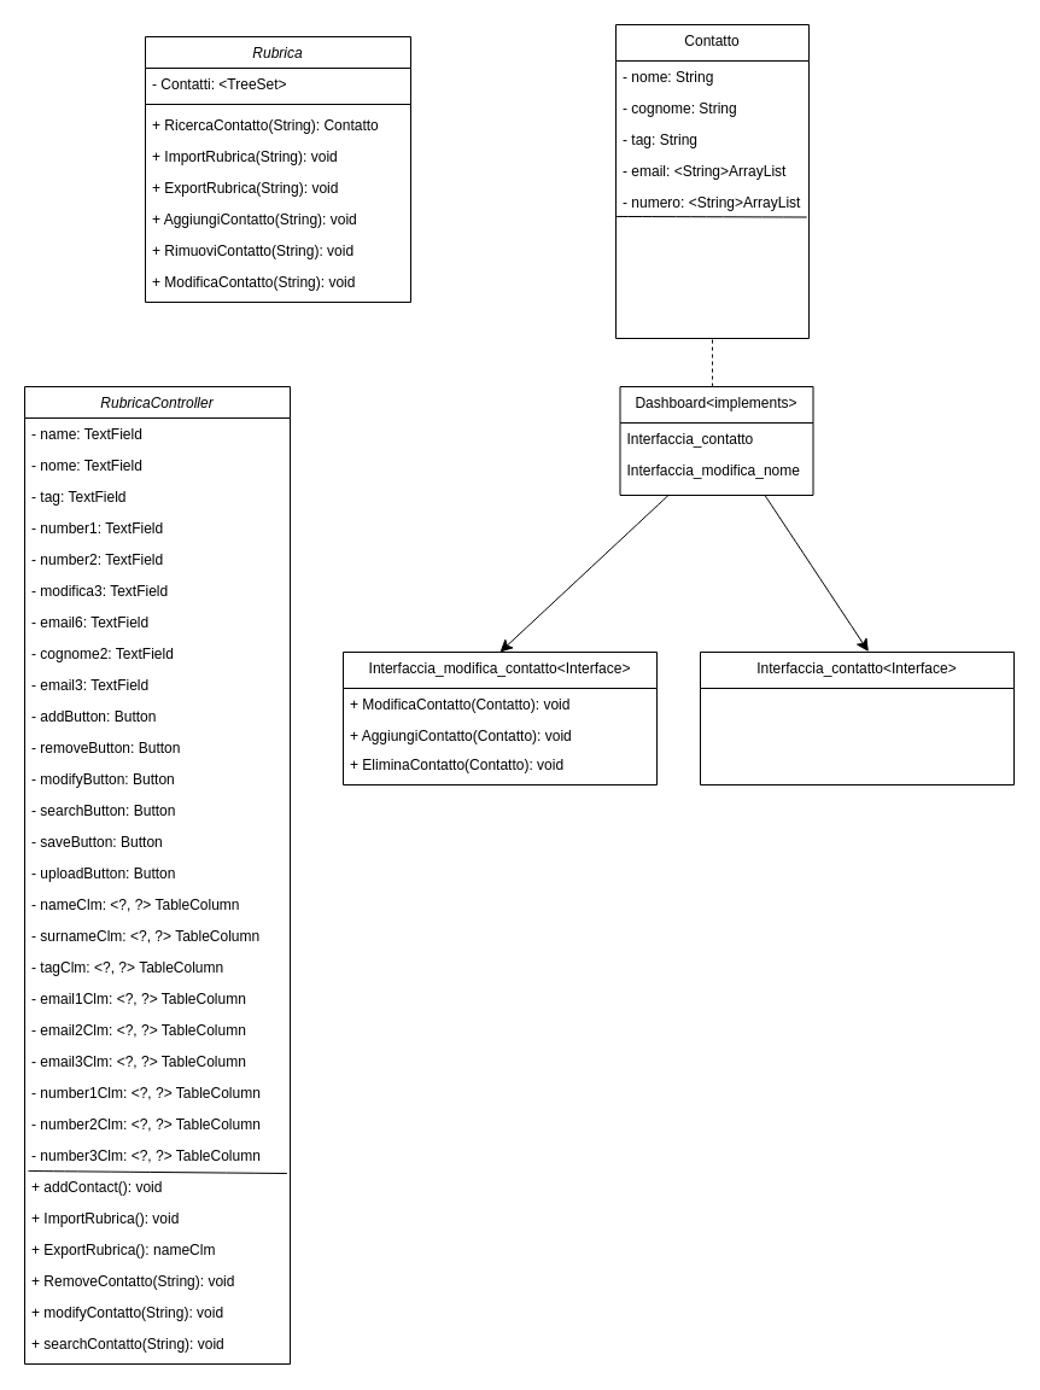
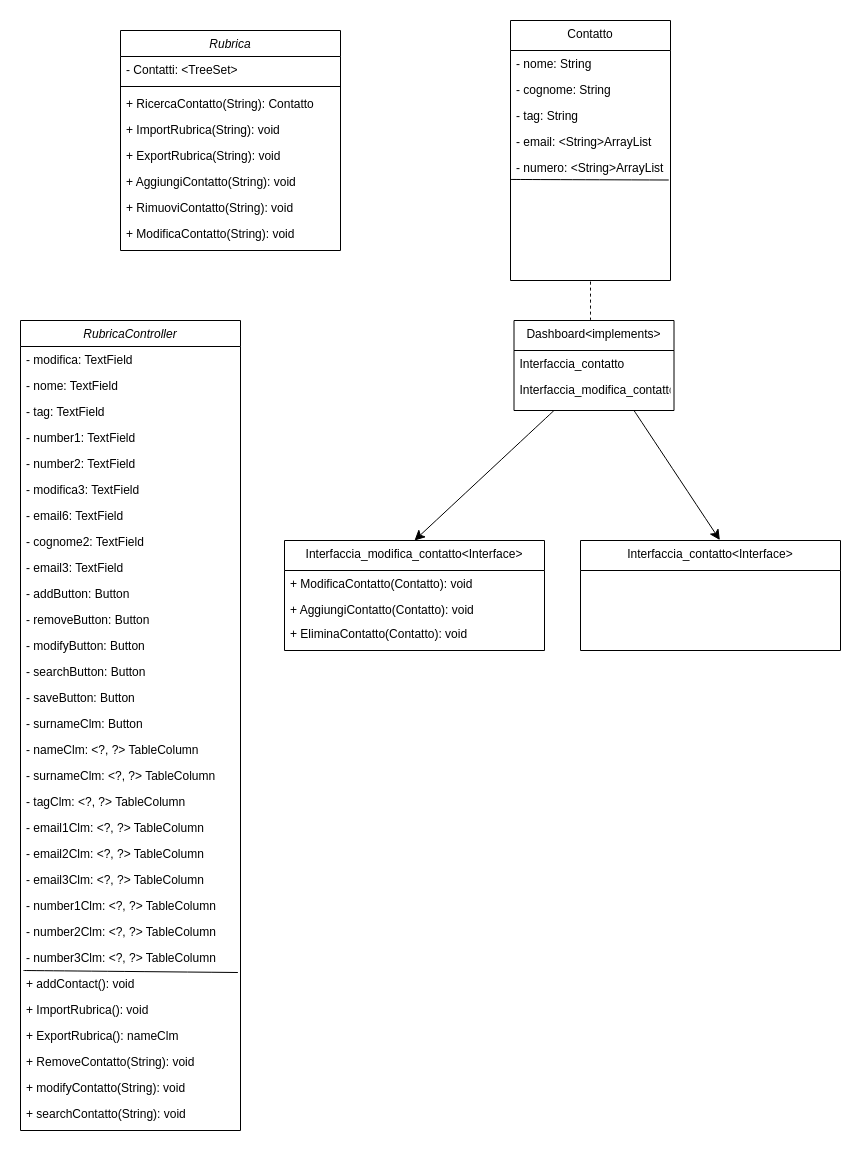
  <mxCell id="0" />
  <mxCell id="1" parent="0" />
  <mxCell id="2" value="Rubrica" style="swimlane;fontStyle=2;align=center;verticalAlign=top;childLayout=stackLayout;horizontal=1;startSize=26;horizontalStack=0;resizeParent=1;resizeLast=0;collapsible=1;marginBottom=0;rounded=0;shadow=0;strokeWidth=1;" parent="1" vertex="1"><mxGeometry x="120" y="30" width="220" height="220" as="geometry"><mxRectangle x="230" y="140" width="160" height="26" as="alternateBounds" /></mxGeometry></mxCell>
  <mxCell id="3" value="- Contatti: &lt;TreeSet&gt;" style="text;align=left;verticalAlign=top;spacingLeft=4;spacingRight=4;overflow=hidden;rotatable=0;points=[[0,0.5],[1,0.5]];portConstraint=eastwest;" parent="2" vertex="1"><mxGeometry y="26" width="220" height="26" as="geometry" /></mxCell>
  <mxCell id="4" value="" style="line;html=1;strokeWidth=1;align=left;verticalAlign=middle;spacingTop=-1;spacingLeft=3;spacingRight=3;rotatable=0;labelPosition=right;points=[];portConstraint=eastwest;" parent="2" vertex="1"><mxGeometry y="52" width="220" height="8" as="geometry" /></mxCell>
  <mxCell id="5" value="+ RicercaContatto(String): Contatto&#10;" style="text;align=left;verticalAlign=top;spacingLeft=4;spacingRight=4;overflow=hidden;rotatable=0;points=[[0,0.5],[1,0.5]];portConstraint=eastwest;" parent="2" vertex="1"><mxGeometry y="60" width="220" height="26" as="geometry" /></mxCell>
  <mxCell id="6" value="+ ImportRubrica(String): void" style="text;align=left;verticalAlign=top;spacingLeft=4;spacingRight=4;overflow=hidden;rotatable=0;points=[[0,0.5],[1,0.5]];portConstraint=eastwest;" vertex="1" parent="2"><mxGeometry y="86" width="220" height="26" as="geometry" /></mxCell>
  <mxCell id="7" value="+ ExportRubrica(String): void" style="text;align=left;verticalAlign=top;spacingLeft=4;spacingRight=4;overflow=hidden;rotatable=0;points=[[0,0.5],[1,0.5]];portConstraint=eastwest;" vertex="1" parent="2"><mxGeometry y="112" width="220" height="26" as="geometry" /></mxCell>
  <mxCell id="8" value="+ AggiungiContatto(String): void" style="text;align=left;verticalAlign=top;spacingLeft=4;spacingRight=4;overflow=hidden;rotatable=0;points=[[0,0.5],[1,0.5]];portConstraint=eastwest;" vertex="1" parent="2"><mxGeometry y="138" width="220" height="26" as="geometry" /></mxCell>
  <mxCell id="9" value="+ RimuoviContatto(String): void" style="text;align=left;verticalAlign=top;spacingLeft=4;spacingRight=4;overflow=hidden;rotatable=0;points=[[0,0.5],[1,0.5]];portConstraint=eastwest;" vertex="1" parent="2"><mxGeometry y="164" width="220" height="26" as="geometry" /></mxCell>
  <mxCell id="10" value="+ ModificaContatto(String): void" style="text;align=left;verticalAlign=top;spacingLeft=4;spacingRight=4;overflow=hidden;rotatable=0;points=[[0,0.5],[1,0.5]];portConstraint=eastwest;" vertex="1" parent="2"><mxGeometry y="190" width="220" height="26" as="geometry" /></mxCell>
  <mxCell id="11" value="Contatto" style="swimlane;fontStyle=0;align=center;verticalAlign=top;childLayout=stackLayout;horizontal=1;startSize=30;horizontalStack=0;resizeParent=1;resizeLast=0;collapsible=1;marginBottom=0;rounded=0;shadow=0;strokeWidth=1;" parent="1" vertex="1"><mxGeometry x="510" y="20" width="160" height="260" as="geometry"><mxRectangle x="550" y="140" width="160" height="26" as="alternateBounds" /></mxGeometry></mxCell>
  <mxCell id="12" value="- nome: String" style="text;align=left;verticalAlign=top;spacingLeft=4;spacingRight=4;overflow=hidden;rotatable=0;points=[[0,0.5],[1,0.5]];portConstraint=eastwest;" parent="11" vertex="1"><mxGeometry y="30" width="160" height="26" as="geometry" /></mxCell>
  <mxCell id="13" value="- cognome: String" style="text;align=left;verticalAlign=top;spacingLeft=4;spacingRight=4;overflow=hidden;rotatable=0;points=[[0,0.5],[1,0.5]];portConstraint=eastwest;rounded=0;shadow=0;html=0;" parent="11" vertex="1"><mxGeometry y="56" width="160" height="26" as="geometry" /></mxCell>
  <mxCell id="14" value="- tag: String" style="text;align=left;verticalAlign=top;spacingLeft=4;spacingRight=4;overflow=hidden;rotatable=0;points=[[0,0.5],[1,0.5]];portConstraint=eastwest;rounded=0;shadow=0;html=0;" parent="11" vertex="1"><mxGeometry y="82" width="160" height="26" as="geometry" /></mxCell>
  <mxCell id="15" value="- email: &lt;String&gt;ArrayList" style="text;align=left;verticalAlign=top;spacingLeft=4;spacingRight=4;overflow=hidden;rotatable=0;points=[[0,0.5],[1,0.5]];portConstraint=eastwest;rounded=0;shadow=0;html=0;" parent="11" vertex="1"><mxGeometry y="108" width="160" height="26" as="geometry" /></mxCell>
  <mxCell id="16" value="- numero: &lt;String&gt;ArrayList" style="text;align=left;verticalAlign=top;spacingLeft=4;spacingRight=4;overflow=hidden;rotatable=0;points=[[0,0.5],[1,0.5]];portConstraint=eastwest;rounded=0;shadow=0;html=0;" parent="11" vertex="1"><mxGeometry y="134" width="160" height="26" as="geometry" /></mxCell>
  <mxCell id="17" value="" style="endArrow=none;html=1;rounded=0;fontSize=12;startSize=8;endSize=8;curved=1;exitX=0;exitY=0.96;exitDx=0;exitDy=0;exitPerimeter=0;entryX=0.989;entryY=0.981;entryDx=0;entryDy=0;entryPerimeter=0;" edge="1" parent="11" source="16" target="16"><mxGeometry width="50" height="50" relative="1" as="geometry"><mxPoint x="30" y="160" as="sourcePoint" /><mxPoint x="80" y="110" as="targetPoint" /></mxGeometry></mxCell>
  <mxCell id="18" value="RubricaController" style="swimlane;fontStyle=2;align=center;verticalAlign=top;childLayout=stackLayout;horizontal=1;startSize=26;horizontalStack=0;resizeParent=1;resizeLast=0;collapsible=1;marginBottom=0;rounded=0;shadow=0;strokeWidth=1;" vertex="1" parent="1"><mxGeometry x="20" y="320" width="220" height="810" as="geometry"><mxRectangle x="230" y="140" width="160" height="26" as="alternateBounds" /></mxGeometry></mxCell>
- <mxCell id="19" value="- name: TextField" style="text;align=left;verticalAlign=top;spacingLeft=4;spacingRight=4;overflow=hidden;rotatable=0;points=[[0,0.5],[1,0.5]];portConstraint=eastwest;" vertex="1" parent="18"><mxGeometry y="26" width="220" height="26" as="geometry" /></mxCell>
+ <mxCell id="19" value="- modifica: TextField" style="text;align=left;verticalAlign=top;spacingLeft=4;spacingRight=4;overflow=hidden;rotatable=0;points=[[0,0.5],[1,0.5]];portConstraint=eastwest;" vertex="1" parent="18"><mxGeometry y="26" width="220" height="26" as="geometry" /></mxCell>
  <mxCell id="20" value="- nome: TextField" style="text;align=left;verticalAlign=top;spacingLeft=4;spacingRight=4;overflow=hidden;rotatable=0;points=[[0,0.5],[1,0.5]];portConstraint=eastwest;" vertex="1" parent="18"><mxGeometry y="52" width="220" height="26" as="geometry" /></mxCell>
  <mxCell id="21" value="- tag: TextField" style="text;align=left;verticalAlign=top;spacingLeft=4;spacingRight=4;overflow=hidden;rotatable=0;points=[[0,0.5],[1,0.5]];portConstraint=eastwest;" vertex="1" parent="18"><mxGeometry y="78" width="220" height="26" as="geometry" /></mxCell>
  <mxCell id="22" value="- number1: TextField" style="text;align=left;verticalAlign=top;spacingLeft=4;spacingRight=4;overflow=hidden;rotatable=0;points=[[0,0.5],[1,0.5]];portConstraint=eastwest;" vertex="1" parent="18"><mxGeometry y="104" width="220" height="26" as="geometry" /></mxCell>
  <mxCell id="23" value="- number2: TextField" style="text;align=left;verticalAlign=top;spacingLeft=4;spacingRight=4;overflow=hidden;rotatable=0;points=[[0,0.5],[1,0.5]];portConstraint=eastwest;" vertex="1" parent="18"><mxGeometry y="130" width="220" height="26" as="geometry" /></mxCell>
  <mxCell id="24" value="- modifica3: TextField" style="text;align=left;verticalAlign=top;spacingLeft=4;spacingRight=4;overflow=hidden;rotatable=0;points=[[0,0.5],[1,0.5]];portConstraint=eastwest;" vertex="1" parent="18"><mxGeometry y="156" width="220" height="26" as="geometry" /></mxCell>
  <mxCell id="25" value="- email6: TextField" style="text;align=left;verticalAlign=top;spacingLeft=4;spacingRight=4;overflow=hidden;rotatable=0;points=[[0,0.5],[1,0.5]];portConstraint=eastwest;" vertex="1" parent="18"><mxGeometry y="182" width="220" height="26" as="geometry" /></mxCell>
  <mxCell id="26" value="- cognome2: TextField" style="text;align=left;verticalAlign=top;spacingLeft=4;spacingRight=4;overflow=hidden;rotatable=0;points=[[0,0.5],[1,0.5]];portConstraint=eastwest;" vertex="1" parent="18"><mxGeometry y="208" width="220" height="26" as="geometry" /></mxCell>
  <mxCell id="27" value="- email3: TextField" style="text;align=left;verticalAlign=top;spacingLeft=4;spacingRight=4;overflow=hidden;rotatable=0;points=[[0,0.5],[1,0.5]];portConstraint=eastwest;" vertex="1" parent="18"><mxGeometry y="234" width="220" height="26" as="geometry" /></mxCell>
  <mxCell id="28" value="- addButton: Button" style="text;align=left;verticalAlign=top;spacingLeft=4;spacingRight=4;overflow=hidden;rotatable=0;points=[[0,0.5],[1,0.5]];portConstraint=eastwest;" vertex="1" parent="18"><mxGeometry y="260" width="220" height="26" as="geometry" /></mxCell>
  <mxCell id="29" value="- removeButton: Button" style="text;align=left;verticalAlign=top;spacingLeft=4;spacingRight=4;overflow=hidden;rotatable=0;points=[[0,0.5],[1,0.5]];portConstraint=eastwest;" vertex="1" parent="18"><mxGeometry y="286" width="220" height="26" as="geometry" /></mxCell>
  <mxCell id="30" value="- modifyButton: Button" style="text;align=left;verticalAlign=top;spacingLeft=4;spacingRight=4;overflow=hidden;rotatable=0;points=[[0,0.5],[1,0.5]];portConstraint=eastwest;" vertex="1" parent="18"><mxGeometry y="312" width="220" height="26" as="geometry" /></mxCell>
  <mxCell id="31" value="- searchButton: Button" style="text;align=left;verticalAlign=top;spacingLeft=4;spacingRight=4;overflow=hidden;rotatable=0;points=[[0,0.5],[1,0.5]];portConstraint=eastwest;" vertex="1" parent="18"><mxGeometry y="338" width="220" height="26" as="geometry" /></mxCell>
  <mxCell id="32" value="- saveButton: Button" style="text;align=left;verticalAlign=top;spacingLeft=4;spacingRight=4;overflow=hidden;rotatable=0;points=[[0,0.5],[1,0.5]];portConstraint=eastwest;" vertex="1" parent="18"><mxGeometry y="364" width="220" height="26" as="geometry" /></mxCell>
- <mxCell id="33" value="- uploadButton: Button" style="text;align=left;verticalAlign=top;spacingLeft=4;spacingRight=4;overflow=hidden;rotatable=0;points=[[0,0.5],[1,0.5]];portConstraint=eastwest;" vertex="1" parent="18"><mxGeometry y="390" width="220" height="26" as="geometry" /></mxCell>
+ <mxCell id="33" value="- surnameClm: Button" style="text;align=left;verticalAlign=top;spacingLeft=4;spacingRight=4;overflow=hidden;rotatable=0;points=[[0,0.5],[1,0.5]];portConstraint=eastwest;" vertex="1" parent="18"><mxGeometry y="390" width="220" height="26" as="geometry" /></mxCell>
  <mxCell id="34" value="- nameClm: &lt;?, ?&gt; TableColumn" style="text;align=left;verticalAlign=top;spacingLeft=4;spacingRight=4;overflow=hidden;rotatable=0;points=[[0,0.5],[1,0.5]];portConstraint=eastwest;" vertex="1" parent="18"><mxGeometry y="416" width="220" height="26" as="geometry" /></mxCell>
  <mxCell id="35" value="- surnameClm: &lt;?, ?&gt; TableColumn" style="text;align=left;verticalAlign=top;spacingLeft=4;spacingRight=4;overflow=hidden;rotatable=0;points=[[0,0.5],[1,0.5]];portConstraint=eastwest;" vertex="1" parent="18"><mxGeometry y="442" width="220" height="26" as="geometry" /></mxCell>
  <mxCell id="36" value="- tagClm: &lt;?, ?&gt; TableColumn" style="text;align=left;verticalAlign=top;spacingLeft=4;spacingRight=4;overflow=hidden;rotatable=0;points=[[0,0.5],[1,0.5]];portConstraint=eastwest;" vertex="1" parent="18"><mxGeometry y="468" width="220" height="26" as="geometry" /></mxCell>
  <mxCell id="37" value="- email1Clm: &lt;?, ?&gt; TableColumn" style="text;align=left;verticalAlign=top;spacingLeft=4;spacingRight=4;overflow=hidden;rotatable=0;points=[[0,0.5],[1,0.5]];portConstraint=eastwest;" vertex="1" parent="18"><mxGeometry y="494" width="220" height="26" as="geometry" /></mxCell>
  <mxCell id="38" value="- email2Clm: &lt;?, ?&gt; TableColumn" style="text;align=left;verticalAlign=top;spacingLeft=4;spacingRight=4;overflow=hidden;rotatable=0;points=[[0,0.5],[1,0.5]];portConstraint=eastwest;" vertex="1" parent="18"><mxGeometry y="520" width="220" height="26" as="geometry" /></mxCell>
  <mxCell id="39" value="- email3Clm: &lt;?, ?&gt; TableColumn" style="text;align=left;verticalAlign=top;spacingLeft=4;spacingRight=4;overflow=hidden;rotatable=0;points=[[0,0.5],[1,0.5]];portConstraint=eastwest;" vertex="1" parent="18"><mxGeometry y="546" width="220" height="26" as="geometry" /></mxCell>
  <mxCell id="40" value="- number1Clm: &lt;?, ?&gt; TableColumn" style="text;align=left;verticalAlign=top;spacingLeft=4;spacingRight=4;overflow=hidden;rotatable=0;points=[[0,0.5],[1,0.5]];portConstraint=eastwest;" vertex="1" parent="18"><mxGeometry y="572" width="220" height="26" as="geometry" /></mxCell>
  <mxCell id="41" value="- number2Clm: &lt;?, ?&gt; TableColumn" style="text;align=left;verticalAlign=top;spacingLeft=4;spacingRight=4;overflow=hidden;rotatable=0;points=[[0,0.5],[1,0.5]];portConstraint=eastwest;" vertex="1" parent="18"><mxGeometry y="598" width="220" height="26" as="geometry" /></mxCell>
  <mxCell id="42" value="- number3Clm: &lt;?, ?&gt; TableColumn" style="text;align=left;verticalAlign=top;spacingLeft=4;spacingRight=4;overflow=hidden;rotatable=0;points=[[0,0.5],[1,0.5]];portConstraint=eastwest;" vertex="1" parent="18"><mxGeometry y="624" width="220" height="26" as="geometry" /></mxCell>
  <mxCell id="43" value="+ addContact(): void&#10;" style="text;align=left;verticalAlign=top;spacingLeft=4;spacingRight=4;overflow=hidden;rotatable=0;points=[[0,0.5],[1,0.5]];portConstraint=eastwest;" vertex="1" parent="18"><mxGeometry y="650" width="220" height="26" as="geometry" /></mxCell>
  <mxCell id="44" value="+ ImportRubrica(): void" style="text;align=left;verticalAlign=top;spacingLeft=4;spacingRight=4;overflow=hidden;rotatable=0;points=[[0,0.5],[1,0.5]];portConstraint=eastwest;" vertex="1" parent="18"><mxGeometry y="676" width="220" height="26" as="geometry" /></mxCell>
  <mxCell id="45" value="+ ExportRubrica(): nameClm" style="text;align=left;verticalAlign=top;spacingLeft=4;spacingRight=4;overflow=hidden;rotatable=0;points=[[0,0.5],[1,0.5]];portConstraint=eastwest;" vertex="1" parent="18"><mxGeometry y="702" width="220" height="26" as="geometry" /></mxCell>
  <mxCell id="46" value="+ RemoveContatto(String): void" style="text;align=left;verticalAlign=top;spacingLeft=4;spacingRight=4;overflow=hidden;rotatable=0;points=[[0,0.5],[1,0.5]];portConstraint=eastwest;" vertex="1" parent="18"><mxGeometry y="728" width="220" height="26" as="geometry" /></mxCell>
  <mxCell id="47" value="+ modifyContatto(String): void" style="text;align=left;verticalAlign=top;spacingLeft=4;spacingRight=4;overflow=hidden;rotatable=0;points=[[0,0.5],[1,0.5]];portConstraint=eastwest;" vertex="1" parent="18"><mxGeometry y="754" width="220" height="26" as="geometry" /></mxCell>
  <mxCell id="48" value="" style="endArrow=none;html=1;rounded=0;fontSize=12;startSize=8;endSize=8;curved=1;entryX=0.988;entryY=1.077;entryDx=0;entryDy=0;entryPerimeter=0;" edge="1" parent="18" target="42"><mxGeometry width="50" height="50" relative="1" as="geometry"><mxPoint x="3" y="650" as="sourcePoint" /><mxPoint x="210" y="770" as="targetPoint" /></mxGeometry></mxCell>
  <mxCell id="49" value="+ searchContatto(String): void" style="text;align=left;verticalAlign=top;spacingLeft=4;spacingRight=4;overflow=hidden;rotatable=0;points=[[0,0.5],[1,0.5]];portConstraint=eastwest;" vertex="1" parent="18"><mxGeometry y="780" width="220" height="26" as="geometry" /></mxCell>
  <mxCell id="50" style="edgeStyle=none;curved=1;rounded=0;orthogonalLoop=1;jettySize=auto;html=1;exitX=0.25;exitY=1;exitDx=0;exitDy=0;entryX=0.5;entryY=0;entryDx=0;entryDy=0;fontSize=12;startSize=8;endSize=8;" edge="1" parent="1" source="51" target="54"><mxGeometry relative="1" as="geometry" /></mxCell>
  <mxCell id="51" value="Dashboard&lt;implements&gt;" style="swimlane;fontStyle=0;align=center;verticalAlign=top;childLayout=stackLayout;horizontal=1;startSize=30;horizontalStack=0;resizeParent=1;resizeLast=0;collapsible=1;marginBottom=0;rounded=0;shadow=0;strokeWidth=1;" vertex="1" parent="1"><mxGeometry x="513.5" y="320" width="160" height="90" as="geometry"><mxRectangle x="550" y="140" width="160" height="26" as="alternateBounds" /></mxGeometry></mxCell>
  <mxCell id="52" value="Interfaccia_contatto" style="text;align=left;verticalAlign=top;spacingLeft=4;spacingRight=4;overflow=hidden;rotatable=0;points=[[0,0.5],[1,0.5]];portConstraint=eastwest;" vertex="1" parent="51"><mxGeometry y="30" width="160" height="26" as="geometry" /></mxCell>
- <mxCell id="53" value="Interfaccia_modifica_nome" style="text;align=left;verticalAlign=top;spacingLeft=4;spacingRight=4;overflow=hidden;rotatable=0;points=[[0,0.5],[1,0.5]];portConstraint=eastwest;rounded=0;shadow=0;html=0;" vertex="1" parent="51"><mxGeometry y="56" width="160" height="24" as="geometry" /></mxCell>
+ <mxCell id="53" value="Interfaccia_modifica_contatto" style="text;align=left;verticalAlign=top;spacingLeft=4;spacingRight=4;overflow=hidden;rotatable=0;points=[[0,0.5],[1,0.5]];portConstraint=eastwest;rounded=0;shadow=0;html=0;" vertex="1" parent="51"><mxGeometry y="56" width="160" height="24" as="geometry" /></mxCell>
  <mxCell id="54" value="Interfaccia_modifica_contatto&lt;Interface&gt;" style="swimlane;fontStyle=0;align=center;verticalAlign=top;childLayout=stackLayout;horizontal=1;startSize=30;horizontalStack=0;resizeParent=1;resizeLast=0;collapsible=1;marginBottom=0;rounded=0;shadow=0;strokeWidth=1;" vertex="1" parent="1"><mxGeometry x="284" y="540" width="260" height="110" as="geometry"><mxRectangle x="550" y="140" width="160" height="26" as="alternateBounds" /></mxGeometry></mxCell>
  <mxCell id="55" value="+ ModificaContatto(Contatto): void" style="text;align=left;verticalAlign=top;spacingLeft=4;spacingRight=4;overflow=hidden;rotatable=0;points=[[0,0.5],[1,0.5]];portConstraint=eastwest;" vertex="1" parent="54"><mxGeometry y="30" width="260" height="26" as="geometry" /></mxCell>
  <mxCell id="56" value="+ AggiungiContatto(Contatto): void" style="text;align=left;verticalAlign=top;spacingLeft=4;spacingRight=4;overflow=hidden;rotatable=0;points=[[0,0.5],[1,0.5]];portConstraint=eastwest;" vertex="1" parent="54"><mxGeometry y="56" width="260" height="24" as="geometry" /></mxCell>
  <mxCell id="57" value="+ EliminaContatto(Contatto): void" style="text;align=left;verticalAlign=top;spacingLeft=4;spacingRight=4;overflow=hidden;rotatable=0;points=[[0,0.5],[1,0.5]];portConstraint=eastwest;" vertex="1" parent="54"><mxGeometry y="80" width="260" height="24" as="geometry" /></mxCell>
  <mxCell id="58" value="Interfaccia_contatto&lt;Interface&gt;" style="swimlane;fontStyle=0;align=center;verticalAlign=top;childLayout=stackLayout;horizontal=1;startSize=30;horizontalStack=0;resizeParent=1;resizeLast=0;collapsible=1;marginBottom=0;rounded=0;shadow=0;strokeWidth=1;" vertex="1" parent="1"><mxGeometry x="580" y="540" width="260" height="110" as="geometry"><mxRectangle x="550" y="140" width="160" height="26" as="alternateBounds" /></mxGeometry></mxCell>
  <mxCell id="59" value="" style="endArrow=none;dashed=1;html=1;rounded=0;fontSize=12;startSize=8;endSize=8;curved=1;entryX=0.5;entryY=1;entryDx=0;entryDy=0;" edge="1" parent="1" target="11"><mxGeometry width="50" height="50" relative="1" as="geometry"><mxPoint x="590" y="320" as="sourcePoint" /><mxPoint x="640" y="390" as="targetPoint" /></mxGeometry></mxCell>
  <mxCell id="60" style="edgeStyle=none;curved=1;rounded=0;orthogonalLoop=1;jettySize=auto;html=1;exitX=0.75;exitY=1;exitDx=0;exitDy=0;entryX=0.536;entryY=-0.004;entryDx=0;entryDy=0;entryPerimeter=0;fontSize=12;startSize=8;endSize=8;" edge="1" parent="1" source="51" target="58"><mxGeometry relative="1" as="geometry" /></mxCell>
